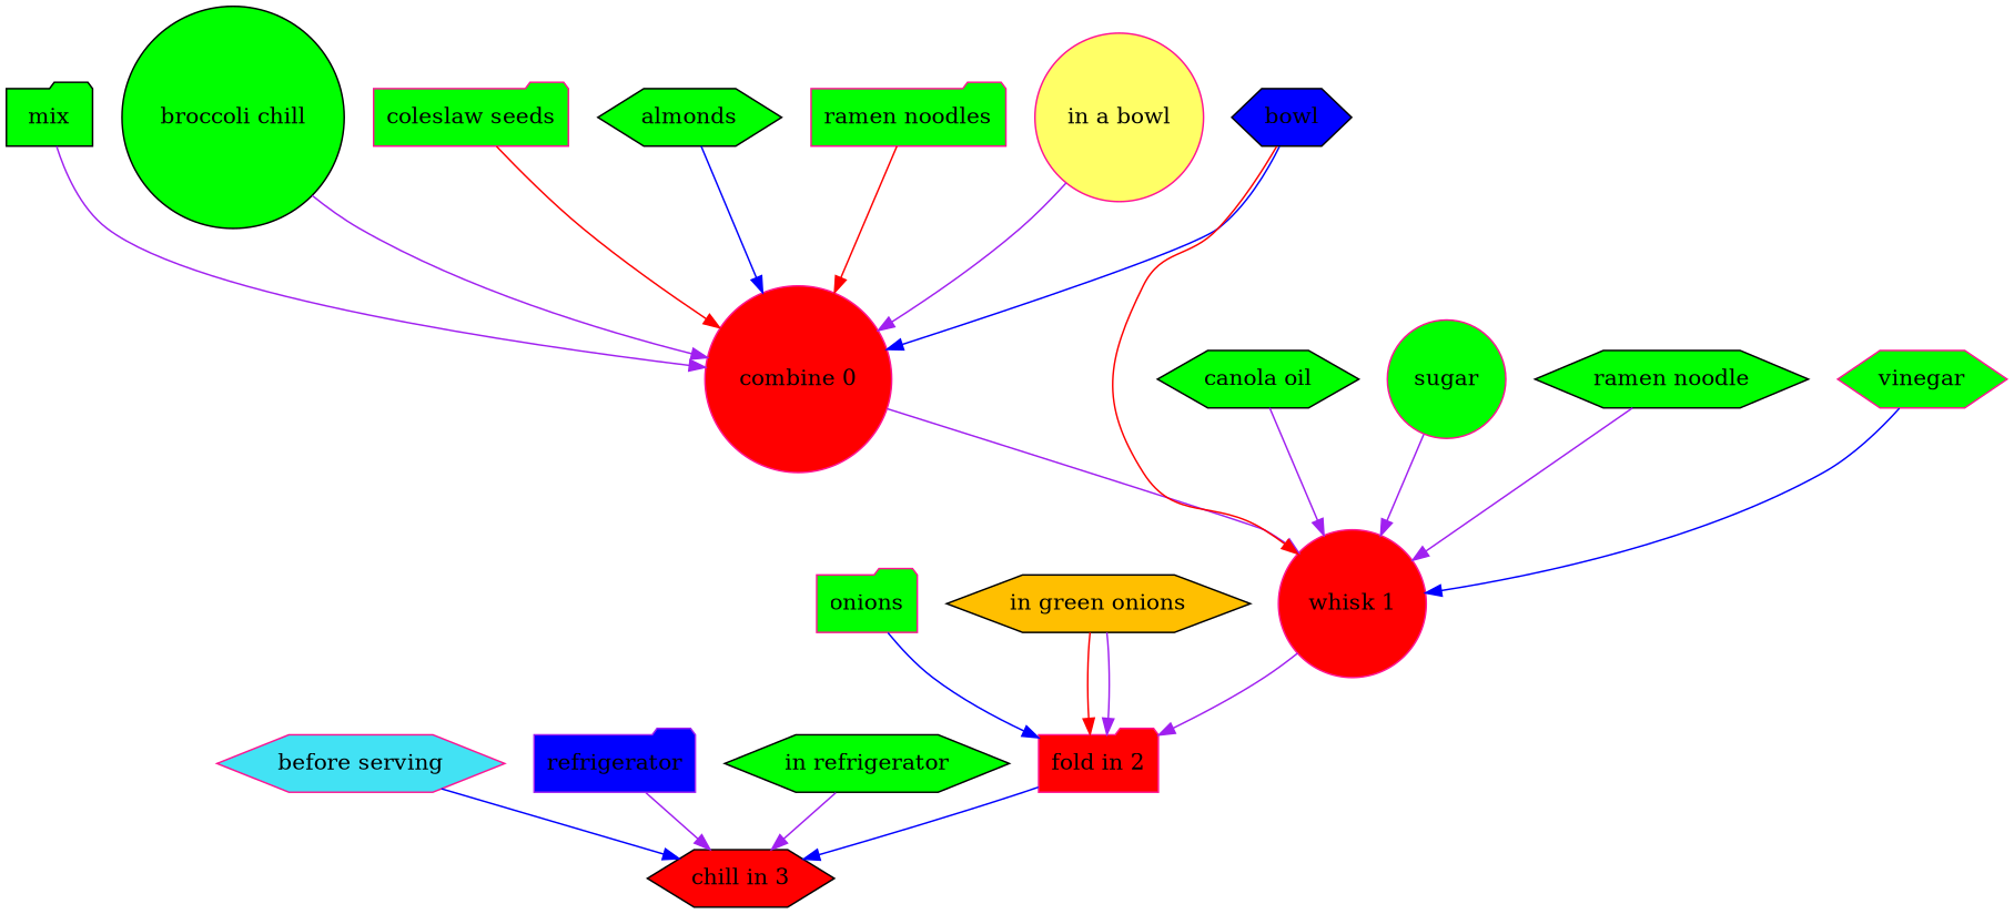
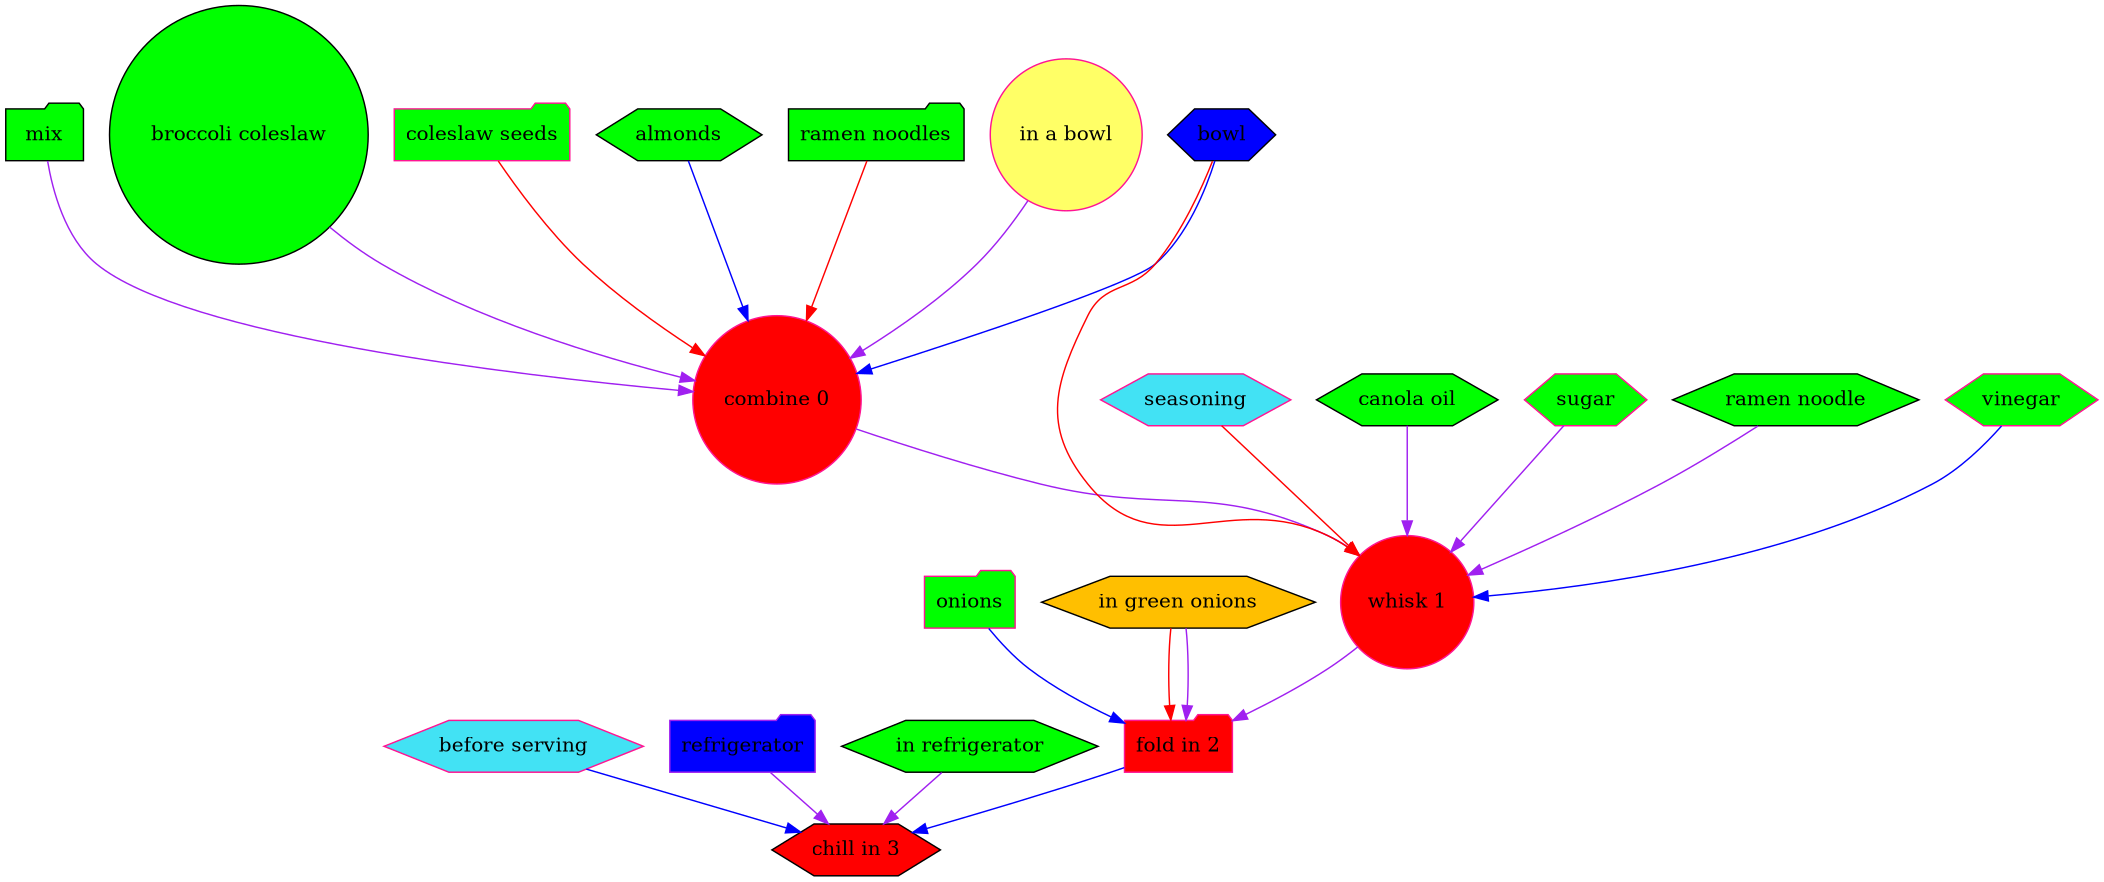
  digraph {
    node [color=deeppink fillcolor=green shape=hexagon style=filled]
    edge [color=purple]
    "combine 0" [fillcolor=red shape=circle]
    "whisk 1" [fillcolor=red shape=circle]
    "fold in 2" [fillcolor=red shape=folder]
    mix [color=black shape=folder]
-   "broccoli coleslaw" [color=black shape=circle label="broccoli chill"]
+   "broccoli coleslaw" [color=black shape=circle]
    n6 [label="coleslaw seeds" shape=folder]
    almonds [color=black]
-   "ramen noodles" [shape=folder]
+   "ramen noodles" [color=black shape=folder]
    bowl [color=black fillcolor="#0000ff"]
    "in a bowl" [fillcolor="#ffff66" shape=circle]
    "chill in 3" [color=black fillcolor=red]
+   seasoning [fillcolor="#42e2f4"]
    "canola oil" [color=black]
-   sugar [shape=circle]
+   sugar
    "ramen noodle" [color=black]
    vinegar
    onions [shape=folder]
    "in green onions" [color=black fillcolor="#FFBF00"]
    "before serving" [fillcolor="#42e2f4"]
    refrigerator [color=purple fillcolor="#0000ff" shape=folder]
    "in refrigerator" [color=black]
    "combine 0" -> "whisk 1"
    "whisk 1" -> "fold in 2"
    "fold in 2" -> "chill in 3" [color=blue]
    mix -> "combine 0"
    "broccoli coleslaw" -> "combine 0"
    n6 -> "combine 0" [color=red]
    almonds -> "combine 0" [color=blue]
    "ramen noodles" -> "combine 0" [color=red]
    bowl -> "combine 0" [color=blue]
    bowl -> "whisk 1" [color=red]
    "in a bowl" -> "combine 0"
+   seasoning -> "whisk 1" [color=red]
    "canola oil" -> "whisk 1"
    sugar -> "whisk 1"
    "ramen noodle" -> "whisk 1"
    vinegar -> "whisk 1" [color=blue]
    onions -> "fold in 2" [color=blue]
    "in green onions" -> "fold in 2" [color=red]
    "in green onions" -> "fold in 2"
    "before serving" -> "chill in 3" [color=blue]
    refrigerator -> "chill in 3"
    "in refrigerator" -> "chill in 3"
  }
